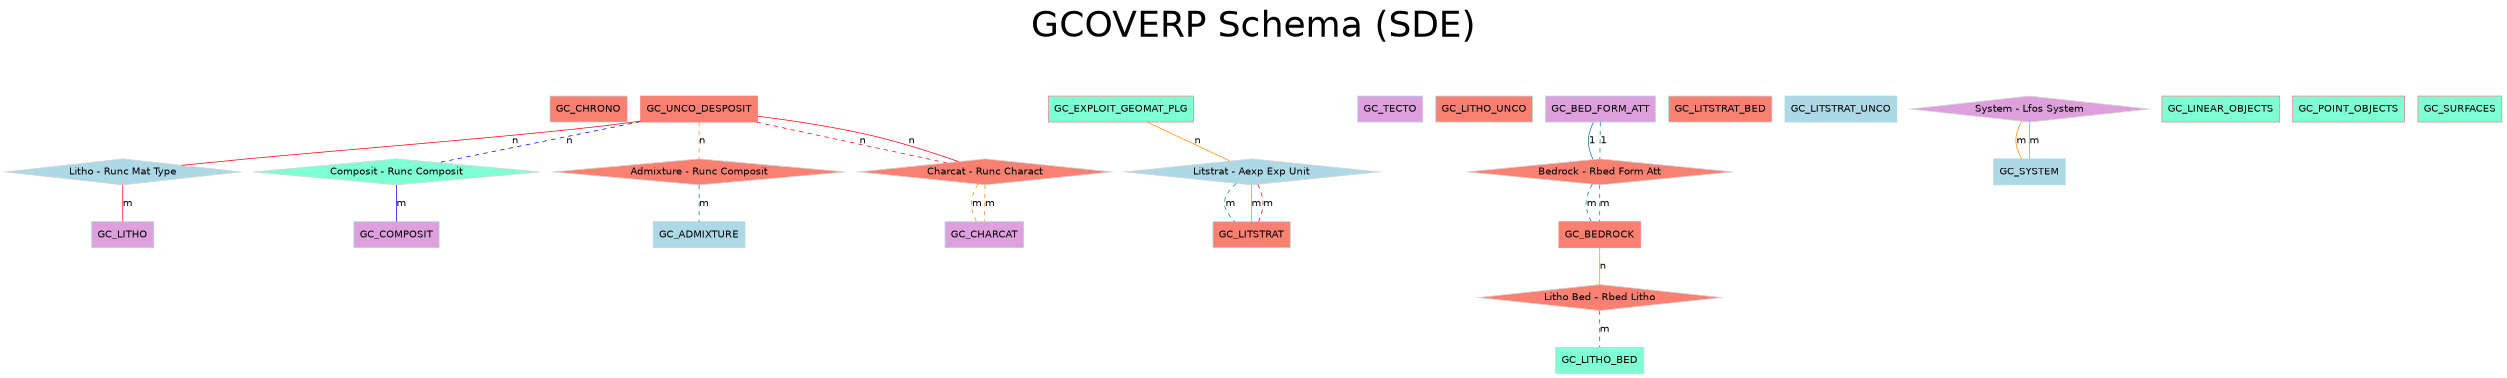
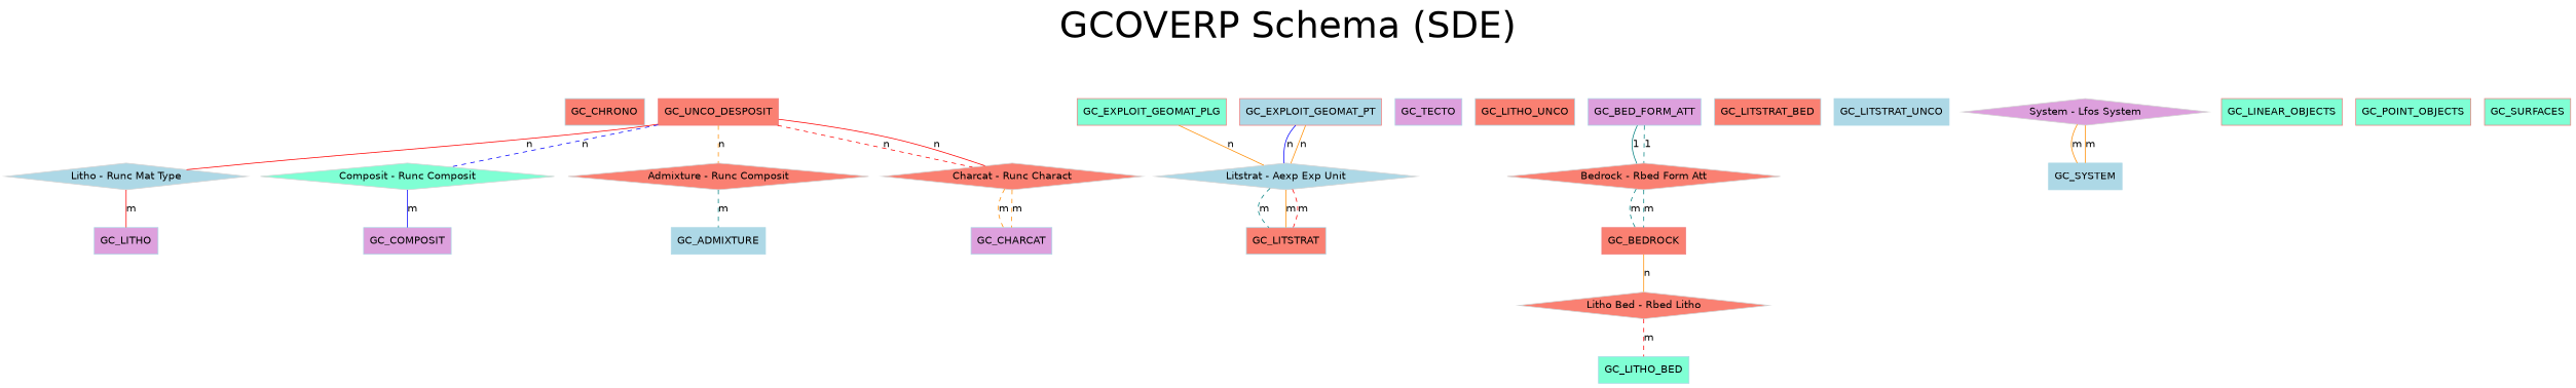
  graph {
    fontname="DejaVu Sans,Nimbus Sans"
    fontsize=50
    label="GCOVERP Schema (SDE)"
    labelloc=t
    node [color=lightblue fillcolor=salmon fontname="DejaVu Sans,Nimbus Sans" shape=box style=filled]
    edge [color=darkorange fontname="DejaVu Sans,Nimbus Sans" style=solid]
    GC_CHRONO [height=0.5 width=1.4722]
    GC_LITHO [fillcolor=plum height=0.5 width=1.1806]
    GC_LITSTRAT [height=0.5 width=1.4722]
    GC_TECTO [fillcolor=plum height=0.5 width=1.2431]
    GC_LITHO_UNCO [height=0.5 width=1.8576]
    GC_LITHO_BED [fillcolor=aquamarine height=0.5 width=1.6806]
    GC_LITSTRAT_BED [height=0.5 width=1.9722]
    GC_LITSTRAT_UNCO [fillcolor=lightblue height=0.5 width=2.1493]
    GC_BED_FORM_ATT [fillcolor=plum height=0.5 width=2.1076]
    "Bedrock - Rbed Form Att" [color=lightgrey height=0.5 shape=diamond width=5.1118]
    GC_BEDROCK [color=lightcoral height=0.5 width=1.5556]
    "Litho Bed - Rbed Litho" [color=lightgrey height=0.5 shape=diamond width=4.6778]
    GC_SYSTEM [fillcolor=lightblue height=0.5 width=1.3681]
    GC_COMPOSIT [fillcolor=plum height=0.5 width=1.6285]
    GC_ADMIXTURE [fillcolor=lightblue height=0.5 width=1.7535]
    GC_CHARCAT [fillcolor=plum height=0.5 width=1.5035]
    GC_EXPLOIT_GEOMAT_PLG [color=lightcoral fillcolor=aquamarine height=0.5 width=2.7847]
    "Litstrat - Aexp Exp Unit" [color=lightgrey fillcolor=lightblue height=0.5 shape=diamond width=4.8844]
    GC_LINEAR_OBJECTS [color=lightcoral fillcolor=aquamarine height=0.5 width=2.2535]
    GC_POINT_OBJECTS [color=lightcoral fillcolor=aquamarine height=0.5 width=2.1389]
    "System - Lfos System" [color=lightgrey fillcolor=plum height=0.5 shape=diamond width=4.5951]
    GC_UNCO_DESPOSIT [color=lightcoral height=0.5 width=2.2431]
    "Litho - Runc Mat Type" [color=lightgrey fillcolor=lightblue height=0.5 shape=diamond width=4.5331]
    "Composit - Runc Composit" [color=lightgrey fillcolor=aquamarine height=0.5 shape=diamond width=5.5045]
    n25 [color=lightgrey height=0.5 label="Admixture - Runc Composit" shape=diamond width=5.6285]
    "Charcat - Runc Charact" [color=lightgrey height=0.5 shape=diamond width=4.8638]
    GC_SURFACES [color=lightcoral fillcolor=aquamarine height=0.5 width=1.6076]
+   GC_EXPLOIT_GEOMAT_PT [color=lightcoral fillcolor=lightblue height=0.5 width=2.6493]
    GC_BED_FORM_ATT -- "Bedrock - Rbed Form Att" [color=teal label=1]
    GC_BED_FORM_ATT -- "Bedrock - Rbed Form Att" [color=teal label=1 style=dashed]
    "Bedrock - Rbed Form Att" -- GC_BEDROCK [color=teal label=m style=dashed]
    "Bedrock - Rbed Form Att" -- GC_BEDROCK [color=teal label=m style=dashed]
    GC_BEDROCK -- "Litho Bed - Rbed Litho" [label=n]
    "Litho Bed - Rbed Litho" -- GC_LITHO_BED [color=red label=m style=dashed]
    GC_EXPLOIT_GEOMAT_PLG -- "Litstrat - Aexp Exp Unit" [label=n]
    "Litstrat - Aexp Exp Unit" -- GC_LITSTRAT [color=teal label=m style=dashed]
    "Litstrat - Aexp Exp Unit" -- GC_LITSTRAT [label=m]
    "Litstrat - Aexp Exp Unit" -- GC_LITSTRAT [color=red label=m style=dashed]
    "System - Lfos System" -- GC_SYSTEM [label=m]
    "System - Lfos System" -- GC_SYSTEM [label=m]
    GC_UNCO_DESPOSIT -- "Litho - Runc Mat Type" [color=red label=n]
    GC_UNCO_DESPOSIT -- "Composit - Runc Composit" [color=blue label=n style=dashed]
    GC_UNCO_DESPOSIT -- n25 [label=n style=dashed]
    GC_UNCO_DESPOSIT -- "Charcat - Runc Charact" [color=red label=n style=dashed]
    GC_UNCO_DESPOSIT -- "Charcat - Runc Charact" [color=red label=n]
    "Litho - Runc Mat Type" -- GC_LITHO [color=red label=m]
    "Composit - Runc Composit" -- GC_COMPOSIT [color=blue label=m]
    n25 -- GC_ADMIXTURE [color=teal label=m style=dashed]
    "Charcat - Runc Charact" -- GC_CHARCAT [label=m style=dashed]
    "Charcat - Runc Charact" -- GC_CHARCAT [label=m style=dashed]
+   GC_EXPLOIT_GEOMAT_PT -- "Litstrat - Aexp Exp Unit" [color=blue label=n]
+   GC_EXPLOIT_GEOMAT_PT -- "Litstrat - Aexp Exp Unit" [label=n]
  }
